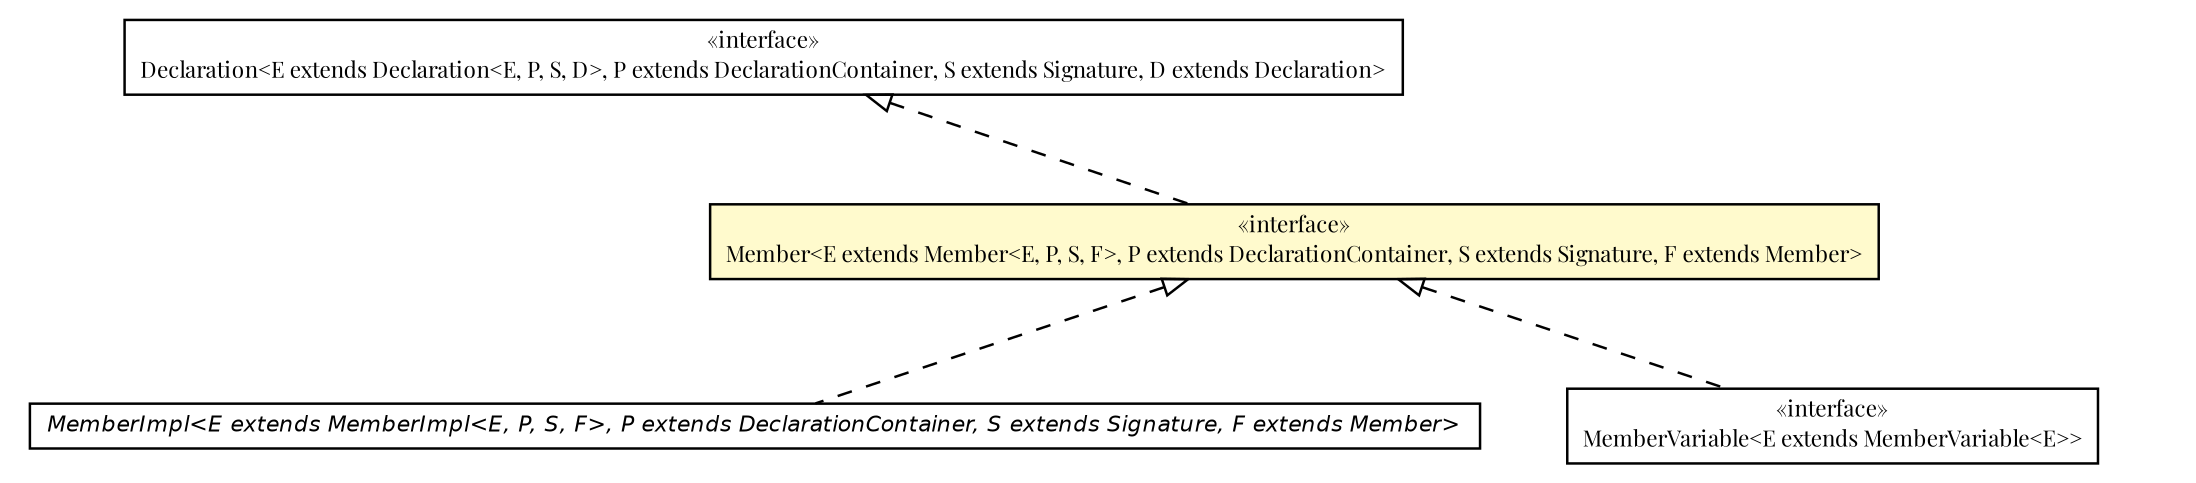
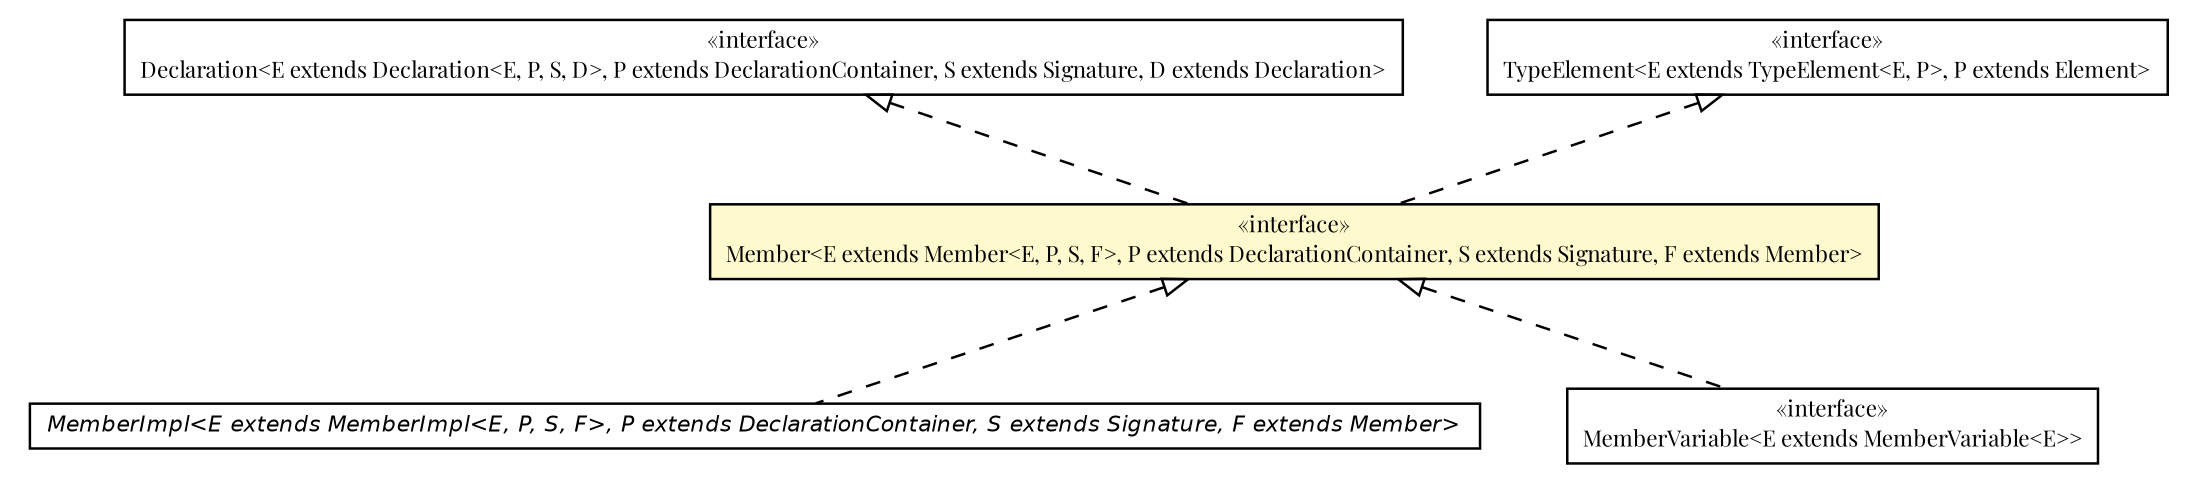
  digraph {
    nodesep=0.25
    ranksep=0.5
    fontname="Playfair Display"
    node [fontcolor=black fontname="Playfair Display" fontsize=9.0 shape=plaintext]
    edge [arrowtail=empty dir=back fontname="Playfair Display" fontsize=10 headport=p labelfontname=Helvetica labelfontsize=10 style=dashed tailport=p]
    n1 [label=<<table title="chameleon.core.declaration.Declaration" border="0" cellborder="1" cellspacing="0" cellpadding="2" port="p" href="../declaration/Declaration.html"> 		<tr><td><table border="0" cellspacing="0" cellpadding="1"> <tr><td align="center" balign="center"> &#171;interface&#187; </td></tr> <tr><td align="center" balign="center"> Declaration&lt;E extends Declaration&lt;E, P, S, D&gt;, P extends DeclarationContainer, S extends Signature, D extends Declaration&gt; </td></tr> 		</table></td></tr> 		</table>>]
    n2 [label=<<table title="chameleon.core.member.Member" border="0" cellborder="1" cellspacing="0" cellpadding="2" port="p" bgcolor="lemonChiffon" href="./Member.html"> 		<tr><td><table border="0" cellspacing="0" cellpadding="1"> <tr><td align="center" balign="center"> &#171;interface&#187; </td></tr> <tr><td align="center" balign="center"> Member&lt;E extends Member&lt;E, P, S, F&gt;, P extends DeclarationContainer, S extends Signature, F extends Member&gt; </td></tr> 		</table></td></tr> 		</table>>]
    n3 [label=<<table title="chameleon.core.member.MemberImpl" border="0" cellborder="1" cellspacing="0" cellpadding="2" port="p" href="./MemberImpl.html"> 		<tr><td><table border="0" cellspacing="0" cellpadding="1"> <tr><td align="center" balign="center"><font face="Helvetica-Oblique"> MemberImpl&lt;E extends MemberImpl&lt;E, P, S, F&gt;, P extends DeclarationContainer, S extends Signature, F extends Member&gt; </font></td></tr> 		</table></td></tr> 		</table>>]
    n4 [label=<<table title="chameleon.core.variable.MemberVariable" border="0" cellborder="1" cellspacing="0" cellpadding="2" port="p" href="../variable/MemberVariable.html"> 		<tr><td><table border="0" cellspacing="0" cellpadding="1"> <tr><td align="center" balign="center"> &#171;interface&#187; </td></tr> <tr><td align="center" balign="center"> MemberVariable&lt;E extends MemberVariable&lt;E&gt;&gt; </td></tr> 		</table></td></tr> 		</table>>]
+   n5 [label=<<table title="chameleon.core.type.TypeElement" border="0" cellborder="1" cellspacing="0" cellpadding="2" port="p" href="../type/TypeElement.html"> 		<tr><td><table border="0" cellspacing="0" cellpadding="1"> <tr><td align="center" balign="center"> &#171;interface&#187; </td></tr> <tr><td align="center" balign="center"> TypeElement&lt;E extends TypeElement&lt;E, P&gt;, P extends Element&gt; </td></tr> 		</table></td></tr> 		</table>>]
    n1 -> n2
    n2 -> n3
    n2 -> n4
+   n5 -> n2
  }
